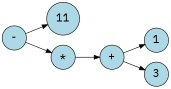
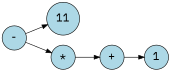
  digraph {
    fontname="IBM Plex Mono"
    rankdir=LR
    node [colour=black fillcolor=lightblue fontname="IBM Plex Mono" fontsize=20 shape=circle style=filled]
    edge [colour=black fontname="IBM Plex Mono"]
    n1 [label="-"]
    n2 [label=11]
    n3 [label="*"]
    n4 [label="+"]
    n5 [label=1]
-   n6 [label=3]
    n1 -> n2
    n1 -> n3
    n3 -> n4
    n4 -> n5
-   n4 -> n6
  }
